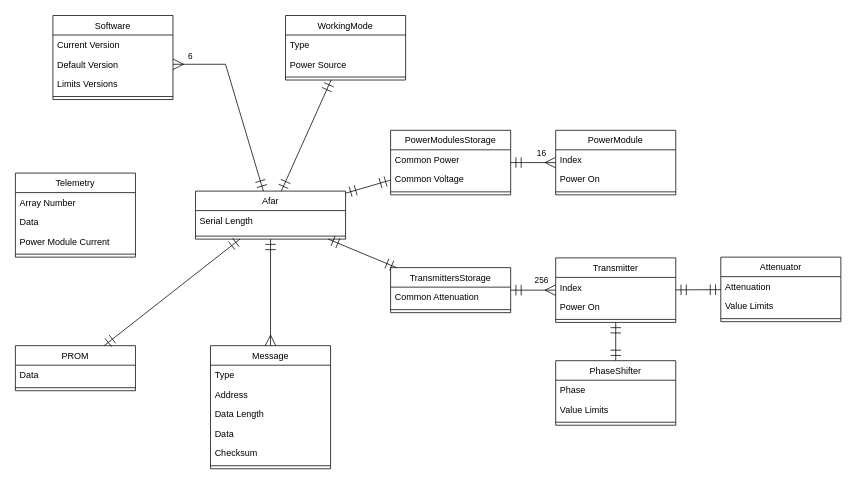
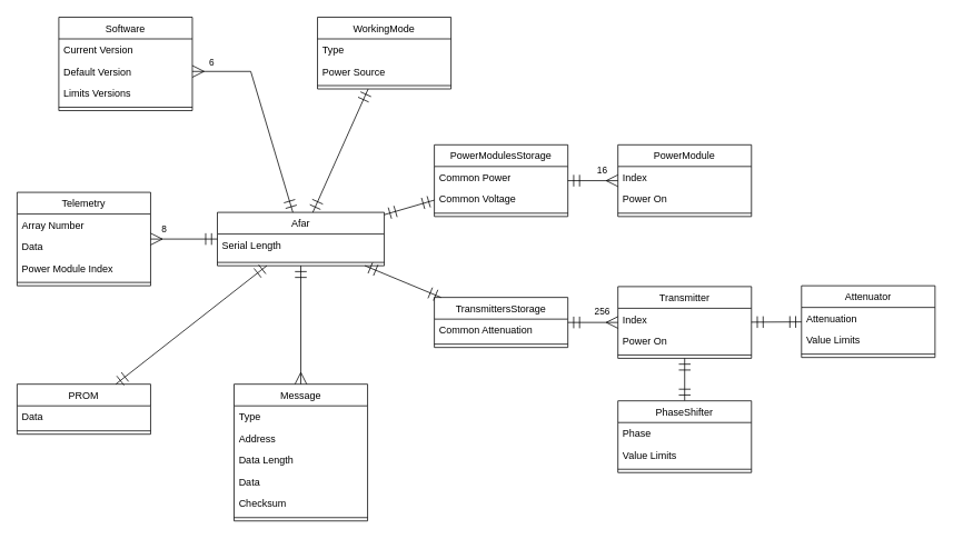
  <mxCell id="0" />
  <mxCell id="1" parent="0" />
  <mxCell id="2" value="Afar" style="swimlane;fontStyle=0;align=center;verticalAlign=top;childLayout=stackLayout;horizontal=1;startSize=26;horizontalStack=0;resizeParent=1;resizeLast=0;collapsible=1;marginBottom=0;rounded=0;shadow=0;strokeWidth=1;movable=1;resizable=1;rotatable=1;deletable=1;editable=1;locked=0;connectable=1;" parent="1" vertex="1"><mxGeometry x="260" y="254" width="200" height="64" as="geometry"><mxRectangle x="130" y="380" width="160" height="26" as="alternateBounds" /></mxGeometry></mxCell>
  <mxCell id="3" value="Serial Length" style="text;align=left;verticalAlign=top;spacingLeft=4;spacingRight=4;overflow=hidden;rotatable=0;points=[[0,0.5],[1,0.5]];portConstraint=eastwest;" parent="2" vertex="1"><mxGeometry y="26" width="200" height="30" as="geometry" /></mxCell>
  <mxCell id="4" value="" style="line;html=1;strokeWidth=1;align=left;verticalAlign=middle;spacingTop=-1;spacingLeft=3;spacingRight=3;rotatable=0;labelPosition=right;points=[];portConstraint=eastwest;" parent="2" vertex="1"><mxGeometry y="56" width="200" height="8" as="geometry" /></mxCell>
  <mxCell id="5" value="PowerModule" style="swimlane;fontStyle=0;align=center;verticalAlign=top;childLayout=stackLayout;horizontal=1;startSize=26;horizontalStack=0;resizeParent=1;resizeLast=0;collapsible=1;marginBottom=0;rounded=0;shadow=0;strokeWidth=1;" parent="1" vertex="1"><mxGeometry x="740" y="173" width="160" height="86" as="geometry"><mxRectangle x="130" y="380" width="160" height="26" as="alternateBounds" /></mxGeometry></mxCell>
  <mxCell id="6" value="Index" style="text;align=left;verticalAlign=top;spacingLeft=4;spacingRight=4;overflow=hidden;rotatable=0;points=[[0,0.5],[1,0.5]];portConstraint=eastwest;" parent="5" vertex="1"><mxGeometry y="26" width="160" height="26" as="geometry" /></mxCell>
  <mxCell id="7" value="Power On" style="text;align=left;verticalAlign=top;spacingLeft=4;spacingRight=4;overflow=hidden;rotatable=0;points=[[0,0.5],[1,0.5]];portConstraint=eastwest;" parent="5" vertex="1"><mxGeometry y="52" width="160" height="26" as="geometry" /></mxCell>
  <mxCell id="8" value="" style="line;html=1;strokeWidth=1;align=left;verticalAlign=middle;spacingTop=-1;spacingLeft=3;spacingRight=3;rotatable=0;labelPosition=right;points=[];portConstraint=eastwest;" parent="5" vertex="1"><mxGeometry y="78" width="160" height="8" as="geometry" /></mxCell>
  <mxCell id="9" style="rounded=0;orthogonalLoop=1;jettySize=auto;html=1;endArrow=ERmany;endFill=0;endSize=12;startArrow=ERmandOne;startFill=0;startSize=12;" parent="1" source="25" target="5" edge="1"><mxGeometry relative="1" as="geometry" /></mxCell>
  <mxCell id="10" value="16" style="edgeLabel;html=1;align=center;verticalAlign=middle;resizable=0;points=[];" parent="9" vertex="1" connectable="0"><mxGeometry x="0.673" y="1" relative="1" as="geometry"><mxPoint x="-10" y="-12" as="offset" /></mxGeometry></mxCell>
  <mxCell id="11" style="rounded=0;orthogonalLoop=1;jettySize=auto;html=1;endArrow=ERmandOne;endFill=0;endSize=12;startArrow=ERmandOne;startFill=0;startSize=12;" parent="1" source="13" target="17" edge="1"><mxGeometry relative="1" as="geometry" /></mxCell>
  <mxCell id="12" style="rounded=0;orthogonalLoop=1;jettySize=auto;html=1;endArrow=ERmandOne;endFill=0;endSize=12;startSize=12;startArrow=ERmandOne;startFill=0;" parent="1" source="13" target="21" edge="1"><mxGeometry relative="1" as="geometry" /></mxCell>
  <mxCell id="13" value="Transmitter" style="swimlane;fontStyle=0;align=center;verticalAlign=top;childLayout=stackLayout;horizontal=1;startSize=26;horizontalStack=0;resizeParent=1;resizeLast=0;collapsible=1;marginBottom=0;rounded=0;shadow=0;strokeWidth=1;" parent="1" vertex="1"><mxGeometry x="740" y="343" width="160" height="86" as="geometry"><mxRectangle x="130" y="380" width="160" height="26" as="alternateBounds" /></mxGeometry></mxCell>
  <mxCell id="14" value="Index" style="text;align=left;verticalAlign=top;spacingLeft=4;spacingRight=4;overflow=hidden;rotatable=0;points=[[0,0.5],[1,0.5]];portConstraint=eastwest;" parent="13" vertex="1"><mxGeometry y="26" width="160" height="26" as="geometry" /></mxCell>
  <mxCell id="15" value="Power On" style="text;align=left;verticalAlign=top;spacingLeft=4;spacingRight=4;overflow=hidden;rotatable=0;points=[[0,0.5],[1,0.5]];portConstraint=eastwest;" parent="13" vertex="1"><mxGeometry y="52" width="160" height="26" as="geometry" /></mxCell>
  <mxCell id="16" value="" style="line;html=1;strokeWidth=1;align=left;verticalAlign=middle;spacingTop=-1;spacingLeft=3;spacingRight=3;rotatable=0;labelPosition=right;points=[];portConstraint=eastwest;" parent="13" vertex="1"><mxGeometry y="78" width="160" height="8" as="geometry" /></mxCell>
  <mxCell id="17" value="PhaseShifter" style="swimlane;fontStyle=0;align=center;verticalAlign=top;childLayout=stackLayout;horizontal=1;startSize=26;horizontalStack=0;resizeParent=1;resizeLast=0;collapsible=1;marginBottom=0;rounded=0;shadow=0;strokeWidth=1;" parent="1" vertex="1"><mxGeometry x="740" y="480" width="160" height="86" as="geometry"><mxRectangle x="130" y="380" width="160" height="26" as="alternateBounds" /></mxGeometry></mxCell>
  <mxCell id="18" value="Phase" style="text;align=left;verticalAlign=top;spacingLeft=4;spacingRight=4;overflow=hidden;rotatable=0;points=[[0,0.5],[1,0.5]];portConstraint=eastwest;" parent="17" vertex="1"><mxGeometry y="26" width="160" height="26" as="geometry" /></mxCell>
  <mxCell id="19" value="Value Limits" style="text;align=left;verticalAlign=top;spacingLeft=4;spacingRight=4;overflow=hidden;rotatable=0;points=[[0,0.5],[1,0.5]];portConstraint=eastwest;" parent="17" vertex="1"><mxGeometry y="52" width="160" height="26" as="geometry" /></mxCell>
  <mxCell id="20" value="" style="line;html=1;strokeWidth=1;align=left;verticalAlign=middle;spacingTop=-1;spacingLeft=3;spacingRight=3;rotatable=0;labelPosition=right;points=[];portConstraint=eastwest;" parent="17" vertex="1"><mxGeometry y="78" width="160" height="8" as="geometry" /></mxCell>
  <mxCell id="21" value="Attenuator" style="swimlane;fontStyle=0;align=center;verticalAlign=top;childLayout=stackLayout;horizontal=1;startSize=26;horizontalStack=0;resizeParent=1;resizeLast=0;collapsible=1;marginBottom=0;rounded=0;shadow=0;strokeWidth=1;" parent="1" vertex="1"><mxGeometry x="960" y="342" width="160" height="86" as="geometry"><mxRectangle x="130" y="380" width="160" height="26" as="alternateBounds" /></mxGeometry></mxCell>
  <mxCell id="22" value="Attenuation" style="text;align=left;verticalAlign=top;spacingLeft=4;spacingRight=4;overflow=hidden;rotatable=0;points=[[0,0.5],[1,0.5]];portConstraint=eastwest;" parent="21" vertex="1"><mxGeometry y="26" width="160" height="26" as="geometry" /></mxCell>
  <mxCell id="23" value="Value Limits" style="text;align=left;verticalAlign=top;spacingLeft=4;spacingRight=4;overflow=hidden;rotatable=0;points=[[0,0.5],[1,0.5]];portConstraint=eastwest;" parent="21" vertex="1"><mxGeometry y="52" width="160" height="26" as="geometry" /></mxCell>
  <mxCell id="24" value="" style="line;html=1;strokeWidth=1;align=left;verticalAlign=middle;spacingTop=-1;spacingLeft=3;spacingRight=3;rotatable=0;labelPosition=right;points=[];portConstraint=eastwest;" parent="21" vertex="1"><mxGeometry y="78" width="160" height="8" as="geometry" /></mxCell>
  <mxCell id="25" value="PowerModulesStorage" style="swimlane;fontStyle=0;align=center;verticalAlign=top;childLayout=stackLayout;horizontal=1;startSize=26;horizontalStack=0;resizeParent=1;resizeLast=0;collapsible=1;marginBottom=0;rounded=0;shadow=0;strokeWidth=1;" parent="1" vertex="1"><mxGeometry x="520" y="173" width="160" height="86" as="geometry"><mxRectangle x="130" y="380" width="160" height="26" as="alternateBounds" /></mxGeometry></mxCell>
  <mxCell id="26" value="Common Power" style="text;align=left;verticalAlign=top;spacingLeft=4;spacingRight=4;overflow=hidden;rotatable=0;points=[[0,0.5],[1,0.5]];portConstraint=eastwest;" parent="25" vertex="1"><mxGeometry y="26" width="160" height="26" as="geometry" /></mxCell>
  <mxCell id="27" value="Common Voltage" style="text;align=left;verticalAlign=top;spacingLeft=4;spacingRight=4;overflow=hidden;rotatable=0;points=[[0,0.5],[1,0.5]];portConstraint=eastwest;" parent="25" vertex="1"><mxGeometry y="52" width="160" height="26" as="geometry" /></mxCell>
  <mxCell id="28" value="" style="line;html=1;strokeWidth=1;align=left;verticalAlign=middle;spacingTop=-1;spacingLeft=3;spacingRight=3;rotatable=0;labelPosition=right;points=[];portConstraint=eastwest;" parent="25" vertex="1"><mxGeometry y="78" width="160" height="8" as="geometry" /></mxCell>
  <mxCell id="29" style="rounded=0;orthogonalLoop=1;jettySize=auto;html=1;endArrow=ERmandOne;endFill=0;endSize=12;startArrow=ERmandOne;startFill=0;startSize=12;" parent="1" source="25" target="2" edge="1"><mxGeometry relative="1" as="geometry"><mxPoint x="540" y="213" as="sourcePoint" /><mxPoint x="540" y="140" as="targetPoint" /></mxGeometry></mxCell>
  <mxCell id="30" value="TransmittersStorage" style="swimlane;fontStyle=0;align=center;verticalAlign=top;childLayout=stackLayout;horizontal=1;startSize=26;horizontalStack=0;resizeParent=1;resizeLast=0;collapsible=1;marginBottom=0;rounded=0;shadow=0;strokeWidth=1;" parent="1" vertex="1"><mxGeometry x="520" y="356" width="160" height="60" as="geometry"><mxRectangle x="130" y="380" width="160" height="26" as="alternateBounds" /></mxGeometry></mxCell>
  <mxCell id="31" value="Common Attenuation" style="text;align=left;verticalAlign=top;spacingLeft=4;spacingRight=4;overflow=hidden;rotatable=0;points=[[0,0.5],[1,0.5]];portConstraint=eastwest;" parent="30" vertex="1"><mxGeometry y="26" width="160" height="26" as="geometry" /></mxCell>
  <mxCell id="32" value="" style="line;html=1;strokeWidth=1;align=left;verticalAlign=middle;spacingTop=-1;spacingLeft=3;spacingRight=3;rotatable=0;labelPosition=right;points=[];portConstraint=eastwest;" parent="30" vertex="1"><mxGeometry y="52" width="160" height="8" as="geometry" /></mxCell>
  <mxCell id="33" style="rounded=0;orthogonalLoop=1;jettySize=auto;html=1;endArrow=ERmandOne;endFill=0;endSize=12;startArrow=ERmandOne;startFill=0;startSize=12;" parent="1" source="30" target="2" edge="1"><mxGeometry relative="1" as="geometry"><mxPoint x="530" y="255" as="sourcePoint" /><mxPoint x="470" y="277" as="targetPoint" /></mxGeometry></mxCell>
  <mxCell id="34" style="rounded=0;orthogonalLoop=1;jettySize=auto;html=1;endArrow=ERmany;endFill=0;endSize=12;startArrow=ERmandOne;startFill=0;startSize=12;" parent="1" source="30" target="13" edge="1"><mxGeometry relative="1" as="geometry"><mxPoint x="700" y="320" as="sourcePoint" /><mxPoint x="750" y="320" as="targetPoint" /></mxGeometry></mxCell>
  <mxCell id="35" value="256" style="edgeLabel;html=1;align=center;verticalAlign=middle;resizable=0;points=[];" parent="34" vertex="1" connectable="0"><mxGeometry x="0.673" y="1" relative="1" as="geometry"><mxPoint x="-10" y="-13" as="offset" /></mxGeometry></mxCell>
  <mxCell id="36" value="WorkingMode" style="swimlane;fontStyle=0;align=center;verticalAlign=top;childLayout=stackLayout;horizontal=1;startSize=26;horizontalStack=0;resizeParent=1;resizeLast=0;collapsible=1;marginBottom=0;rounded=0;shadow=0;strokeWidth=1;" vertex="1" parent="1"><mxGeometry x="380" y="20" width="160" height="86" as="geometry"><mxRectangle x="130" y="380" width="160" height="26" as="alternateBounds" /></mxGeometry></mxCell>
  <mxCell id="37" value="Type" style="text;align=left;verticalAlign=top;spacingLeft=4;spacingRight=4;overflow=hidden;rotatable=0;points=[[0,0.5],[1,0.5]];portConstraint=eastwest;" vertex="1" parent="36"><mxGeometry y="26" width="160" height="26" as="geometry" /></mxCell>
  <mxCell id="38" value="Power Source" style="text;align=left;verticalAlign=top;spacingLeft=4;spacingRight=4;overflow=hidden;rotatable=0;points=[[0,0.5],[1,0.5]];portConstraint=eastwest;" vertex="1" parent="36"><mxGeometry y="52" width="160" height="26" as="geometry" /></mxCell>
  <mxCell id="39" value="" style="line;html=1;strokeWidth=1;align=left;verticalAlign=middle;spacingTop=-1;spacingLeft=3;spacingRight=3;rotatable=0;labelPosition=right;points=[];portConstraint=eastwest;" vertex="1" parent="36"><mxGeometry y="78" width="160" height="8" as="geometry" /></mxCell>
  <mxCell id="40" style="rounded=0;orthogonalLoop=1;jettySize=auto;html=1;endArrow=ERmandOne;endFill=0;endSize=12;startArrow=ERmandOne;startFill=0;startSize=12;" edge="1" parent="1" source="36" target="2"><mxGeometry relative="1" as="geometry"><mxPoint x="490" y="80" as="sourcePoint" /><mxPoint x="430" y="102" as="targetPoint" /></mxGeometry></mxCell>
  <mxCell id="41" value="Software" style="swimlane;fontStyle=0;align=center;verticalAlign=top;childLayout=stackLayout;horizontal=1;startSize=26;horizontalStack=0;resizeParent=1;resizeLast=0;collapsible=1;marginBottom=0;rounded=0;shadow=0;strokeWidth=1;" vertex="1" parent="1"><mxGeometry x="70" y="20" width="160" height="112" as="geometry"><mxRectangle x="130" y="380" width="160" height="26" as="alternateBounds" /></mxGeometry></mxCell>
  <mxCell id="42" value="Current Version" style="text;align=left;verticalAlign=top;spacingLeft=4;spacingRight=4;overflow=hidden;rotatable=0;points=[[0,0.5],[1,0.5]];portConstraint=eastwest;" vertex="1" parent="41"><mxGeometry y="26" width="160" height="26" as="geometry" /></mxCell>
  <mxCell id="43" value="Default Version" style="text;align=left;verticalAlign=top;spacingLeft=4;spacingRight=4;overflow=hidden;rotatable=0;points=[[0,0.5],[1,0.5]];portConstraint=eastwest;" vertex="1" parent="41"><mxGeometry y="52" width="160" height="26" as="geometry" /></mxCell>
  <mxCell id="44" value="Limits Versions" style="text;align=left;verticalAlign=top;spacingLeft=4;spacingRight=4;overflow=hidden;rotatable=0;points=[[0,0.5],[1,0.5]];portConstraint=eastwest;" vertex="1" parent="41"><mxGeometry y="78" width="160" height="26" as="geometry" /></mxCell>
  <mxCell id="45" value="" style="line;html=1;strokeWidth=1;align=left;verticalAlign=middle;spacingTop=-1;spacingLeft=3;spacingRight=3;rotatable=0;labelPosition=right;points=[];portConstraint=eastwest;" vertex="1" parent="41"><mxGeometry y="104" width="160" height="8" as="geometry" /></mxCell>
  <mxCell id="46" style="rounded=0;orthogonalLoop=1;jettySize=auto;html=1;endArrow=ERmany;endFill=0;endSize=12;startArrow=ERmandOne;startFill=0;startSize=12;entryX=1;entryY=0.5;entryDx=0;entryDy=0;" edge="1" parent="1" source="2" target="43"><mxGeometry relative="1" as="geometry"><mxPoint y="250" as="sourcePoint" x="300" /><mxPoint x="180" y="320" as="targetPoint" /><Array as="points"><mxPoint y="85" x="300" /></Array></mxGeometry></mxCell>
  <mxCell id="47" value="6" style="edgeLabel;html=1;align=center;verticalAlign=middle;resizable=0;points=[];" vertex="1" connectable="0" parent="46"><mxGeometry x="0.673" y="1" relative="1" as="geometry"><mxPoint x="-18" y="-13" as="offset" /></mxGeometry></mxCell>
  <mxCell id="48" value="Telemetry" style="swimlane;fontStyle=0;align=center;verticalAlign=top;childLayout=stackLayout;horizontal=1;startSize=26;horizontalStack=0;resizeParent=1;resizeLast=0;collapsible=1;marginBottom=0;rounded=0;shadow=0;strokeWidth=1;" vertex="1" parent="1"><mxGeometry x="20" y="230" width="160" height="112" as="geometry"><mxRectangle x="130" y="380" width="160" height="26" as="alternateBounds" /></mxGeometry></mxCell>
  <mxCell id="49" value="Array Number" style="text;align=left;verticalAlign=top;spacingLeft=4;spacingRight=4;overflow=hidden;rotatable=0;points=[[0,0.5],[1,0.5]];portConstraint=eastwest;" vertex="1" parent="48"><mxGeometry y="26" width="160" height="26" as="geometry" /></mxCell>
  <mxCell id="50" value="Data" style="text;align=left;verticalAlign=top;spacingLeft=4;spacingRight=4;overflow=hidden;rotatable=0;points=[[0,0.5],[1,0.5]];portConstraint=eastwest;" vertex="1" parent="48"><mxGeometry y="52" width="160" height="26" as="geometry" /></mxCell>
- <mxCell id="51" value="Power Module Current" style="text;align=left;verticalAlign=top;spacingLeft=4;spacingRight=4;overflow=hidden;rotatable=0;points=[[0,0.5],[1,0.5]];portConstraint=eastwest;" vertex="1" parent="48"><mxGeometry y="78" width="160" height="26" as="geometry" /></mxCell>
+ <mxCell id="51" value="Power Module Index" style="text;align=left;verticalAlign=top;spacingLeft=4;spacingRight=4;overflow=hidden;rotatable=0;points=[[0,0.5],[1,0.5]];portConstraint=eastwest;" vertex="1" parent="48"><mxGeometry y="78" width="160" height="26" as="geometry" /></mxCell>
  <mxCell id="52" value="" style="line;html=1;strokeWidth=1;align=left;verticalAlign=middle;spacingTop=-1;spacingLeft=3;spacingRight=3;rotatable=0;labelPosition=right;points=[];portConstraint=eastwest;" vertex="1" parent="48"><mxGeometry y="104" width="160" height="8" as="geometry" /></mxCell>
+ <mxCell id="53" style="rounded=0;orthogonalLoop=1;jettySize=auto;html=1;endArrow=ERmany;endFill=0;endSize=12;startArrow=ERmandOne;startFill=0;startSize=12;" edge="1" parent="1" source="2" target="48"><mxGeometry relative="1" as="geometry"><mxPoint x="250" y="272" as="sourcePoint" /><mxPoint x="170" y="221" as="targetPoint" /></mxGeometry></mxCell>
+ <mxCell id="54" value="8" style="edgeLabel;html=1;align=center;verticalAlign=middle;resizable=0;points=[];" vertex="1" connectable="0" parent="53"><mxGeometry x="0.673" y="1" relative="1" as="geometry"><mxPoint x="2" y="-13" as="offset" /></mxGeometry></mxCell>
  <mxCell id="55" value="Message" style="swimlane;fontStyle=0;align=center;verticalAlign=top;childLayout=stackLayout;horizontal=1;startSize=26;horizontalStack=0;resizeParent=1;resizeLast=0;collapsible=1;marginBottom=0;rounded=0;shadow=0;strokeWidth=1;" vertex="1" parent="1"><mxGeometry x="280" y="460" width="160" height="164" as="geometry"><mxRectangle x="130" y="380" width="160" height="26" as="alternateBounds" /></mxGeometry></mxCell>
  <mxCell id="56" value="Type" style="text;align=left;verticalAlign=top;spacingLeft=4;spacingRight=4;overflow=hidden;rotatable=0;points=[[0,0.5],[1,0.5]];portConstraint=eastwest;" vertex="1" parent="55"><mxGeometry y="26" width="160" height="26" as="geometry" /></mxCell>
  <mxCell id="57" value="Address" style="text;align=left;verticalAlign=top;spacingLeft=4;spacingRight=4;overflow=hidden;rotatable=0;points=[[0,0.5],[1,0.5]];portConstraint=eastwest;" vertex="1" parent="55"><mxGeometry y="52" width="160" height="26" as="geometry" /></mxCell>
  <mxCell id="58" value="Data Length" style="text;align=left;verticalAlign=top;spacingLeft=4;spacingRight=4;overflow=hidden;rotatable=0;points=[[0,0.5],[1,0.5]];portConstraint=eastwest;" vertex="1" parent="55"><mxGeometry y="78" width="160" height="26" as="geometry" /></mxCell>
  <mxCell id="59" value="Data" style="text;align=left;verticalAlign=top;spacingLeft=4;spacingRight=4;overflow=hidden;rotatable=0;points=[[0,0.5],[1,0.5]];portConstraint=eastwest;" vertex="1" parent="55"><mxGeometry y="104" width="160" height="26" as="geometry" /></mxCell>
  <mxCell id="60" value="Checksum" style="text;align=left;verticalAlign=top;spacingLeft=4;spacingRight=4;overflow=hidden;rotatable=0;points=[[0,0.5],[1,0.5]];portConstraint=eastwest;" vertex="1" parent="55"><mxGeometry y="130" width="160" height="26" as="geometry" /></mxCell>
  <mxCell id="61" value="" style="line;html=1;strokeWidth=1;align=left;verticalAlign=middle;spacingTop=-1;spacingLeft=3;spacingRight=3;rotatable=0;labelPosition=right;points=[];portConstraint=eastwest;" vertex="1" parent="55"><mxGeometry y="156" width="160" height="8" as="geometry" /></mxCell>
  <mxCell id="62" style="rounded=0;orthogonalLoop=1;jettySize=auto;html=1;endArrow=ERmany;endFill=0;endSize=12;startArrow=ERmandOne;startFill=0;startSize=12;" edge="1" parent="1" source="2" target="55"><mxGeometry relative="1" as="geometry"><mxPoint x="270" y="307" as="sourcePoint" /><mxPoint x="190" y="313" as="targetPoint" /></mxGeometry></mxCell>
  <mxCell id="63" value="PROM" style="swimlane;fontStyle=0;align=center;verticalAlign=top;childLayout=stackLayout;horizontal=1;startSize=26;horizontalStack=0;resizeParent=1;resizeLast=0;collapsible=1;marginBottom=0;rounded=0;shadow=0;strokeWidth=1;" vertex="1" parent="1"><mxGeometry x="20" y="460" width="160" height="60" as="geometry"><mxRectangle x="130" y="380" width="160" height="26" as="alternateBounds" /></mxGeometry></mxCell>
  <mxCell id="64" value="Data" style="text;align=left;verticalAlign=top;spacingLeft=4;spacingRight=4;overflow=hidden;rotatable=0;points=[[0,0.5],[1,0.5]];portConstraint=eastwest;" vertex="1" parent="63"><mxGeometry y="26" width="160" height="26" as="geometry" /></mxCell>
  <mxCell id="65" value="" style="line;html=1;strokeWidth=1;align=left;verticalAlign=middle;spacingTop=-1;spacingLeft=3;spacingRight=3;rotatable=0;labelPosition=right;points=[];portConstraint=eastwest;" vertex="1" parent="63"><mxGeometry y="52" width="160" height="8" as="geometry" /></mxCell>
  <mxCell id="66" style="rounded=0;orthogonalLoop=1;jettySize=auto;html=1;endArrow=ERmandOne;endFill=0;endSize=12;startArrow=ERmandOne;startFill=0;startSize=12;" edge="1" parent="1" source="2" target="63"><mxGeometry relative="1" as="geometry"><mxPoint y="320" as="sourcePoint" x="300" /><mxPoint x="370" y="192" as="targetPoint" /><Array as="points" /></mxGeometry></mxCell>
